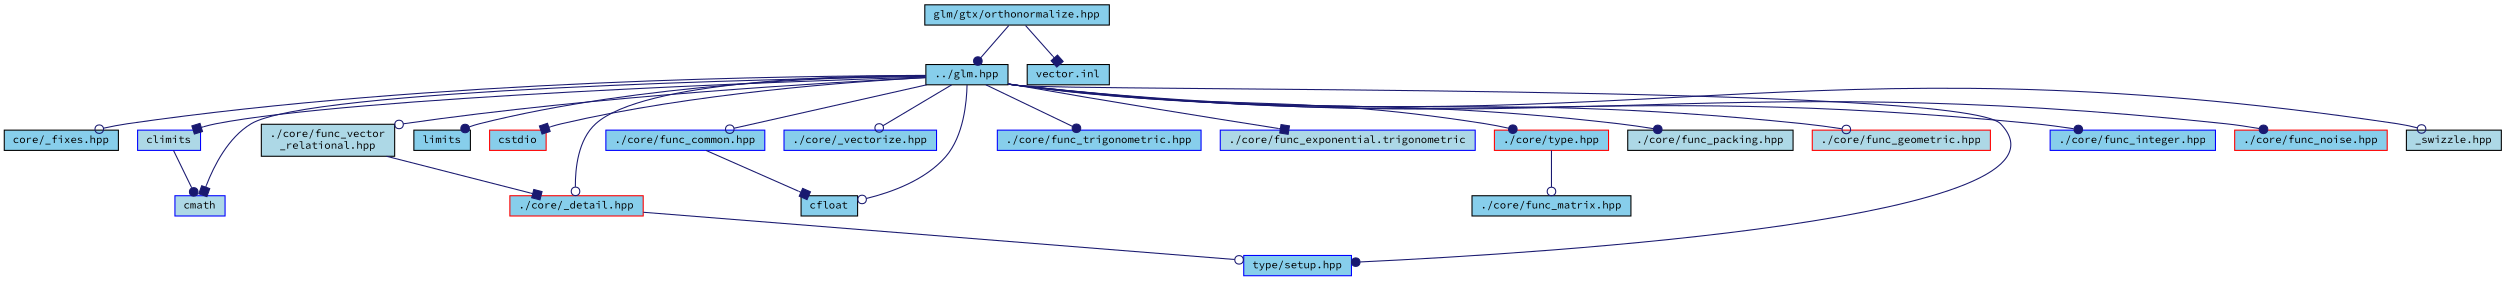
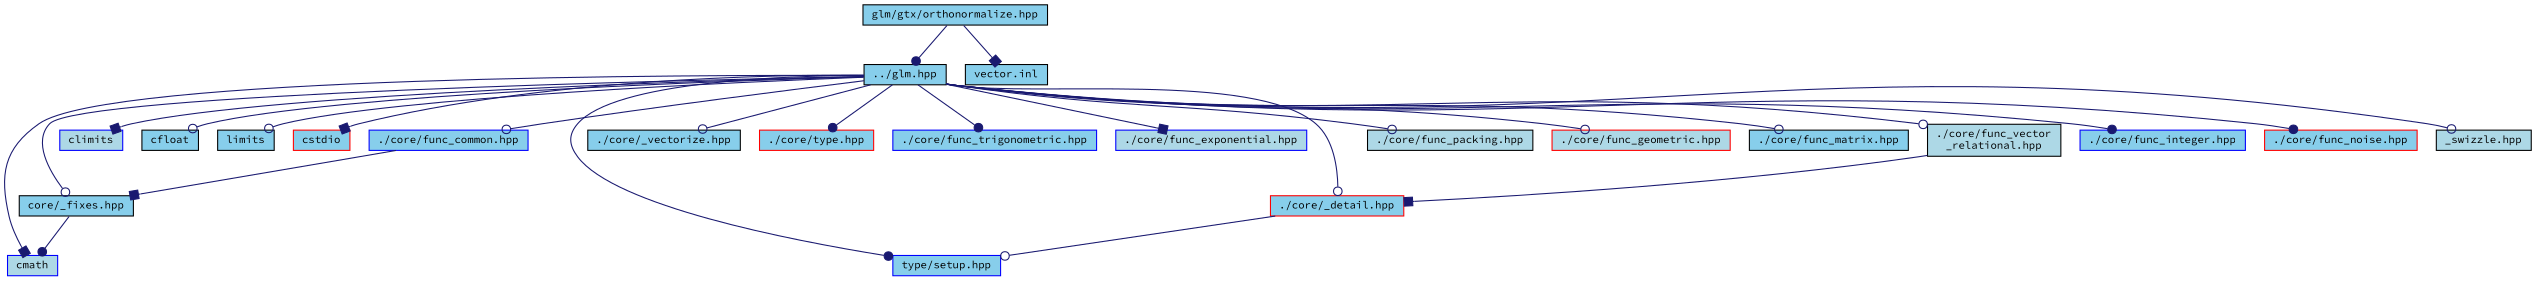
  digraph {
    fontname="Source Code Pro"
    node [color=black fillcolor=skyblue fontname="Source Code Pro" fontsize=10 shape=record style=filled]
    edge [arrowhead=odot color=midnightblue fontname="Source Code Pro" fontsize=10 labelfontname=FreeSans labelfontsize=10 style=solid]
    n1 [fontcolor=black height=0.2 label="glm/gtx/orthonormalize.hpp" width=0.4]
    n2 [height=0.2 label="../glm.hpp" width=0.4]
    n3 [height=0.2 label="vector.inl" width=0.4]
    n4 [height=0.2 label="core/_fixes.hpp" width=0.4]
    n5 [color=blue fillcolor=lightblue height=0.2 label=cmath width=0.4]
    n6 [color=blue fillcolor=lightblue height=0.2 label=climits width=0.4]
    n7 [height=0.2 label=cfloat width=0.4]
    n8 [height=0.2 label=limits width=0.4]
    n9 [color=red height=0.2 label=cstdio width=0.4]
    n10 [color=blue height=0.2 label="type/setup.hpp" width=0.4]
    n11 [color=red height=0.2 label="./core/_detail.hpp" width=0.4]
-   n12 [color=blue height=0.2 label="./core/_vectorize.hpp" width=0.4]
+   n12 [height=0.2 label="./core/_vectorize.hpp" width=0.4]
    n13 [color=red height=0.2 label="./core/type.hpp" width=0.4]
    n14 [color=blue height=0.2 label="./core/func_trigonometric.hpp" width=0.4]
-   n15 [color=blue fillcolor=lightblue height=0.2 label="./core/func_exponential.trigonometric" width=0.4]
+   n15 [color=blue fillcolor=lightblue height=0.2 label="./core/func_exponential.hpp" width=0.4]
    n16 [color=blue height=0.2 label="./core/func_common.hpp" width=0.4]
    n17 [fillcolor=lightblue height=0.2 label="./core/func_packing.hpp" width=0.4]
    n18 [color=red fillcolor=lightblue height=0.2 label="./core/func_geometric.hpp" width=0.4]
    n19 [height=0.2 label="./core/func_matrix.hpp" width=0.4]
    n20 [fillcolor=lightblue height=0.2 label="./core/func_vector\l_relational.hpp" width=0.4]
    n21 [color=blue height=0.2 label="./core/func_integer.hpp" width=0.4]
    n22 [color=red height=0.2 label="./core/func_noise.hpp" width=0.4]
    n23 [fillcolor=lightblue height=0.2 label="_swizzle.hpp" width=0.4]
    n1 -> n2 [arrowhead=dot]
    n1 -> n3 [arrowhead=box]
    n2 -> n4
    n2 -> n5 [arrowhead=box]
    n2 -> n6 [arrowhead=box]
    n2 -> n7
-   n2 -> n8 [arrowhead=dot]
+   n2 -> n8
    n2 -> n9 [arrowhead=box]
    n2 -> n10 [arrowhead=dot]
    n2 -> n11
    n2 -> n12
    n2 -> n13 [arrowhead=dot]
    n2 -> n14 [arrowhead=dot]
    n2 -> n15 [arrowhead=box]
    n2 -> n16
-   n2 -> n17 [arrowhead=dot]
+   n2 -> n17
    n2 -> n18
-   n13 -> n19
+   n2 -> n19
    n2 -> n20
    n2 -> n21 [arrowhead=dot]
    n2 -> n22 [arrowhead=dot]
    n2 -> n23
-   n6 -> n5 [arrowhead=dot]
+   n4 -> n5 [arrowhead=dot]
    n11 -> n10
-   n16 -> n7 [arrowhead=box]
+   n16 -> n4 [arrowhead=box]
    n20 -> n11 [arrowhead=box]
  }
